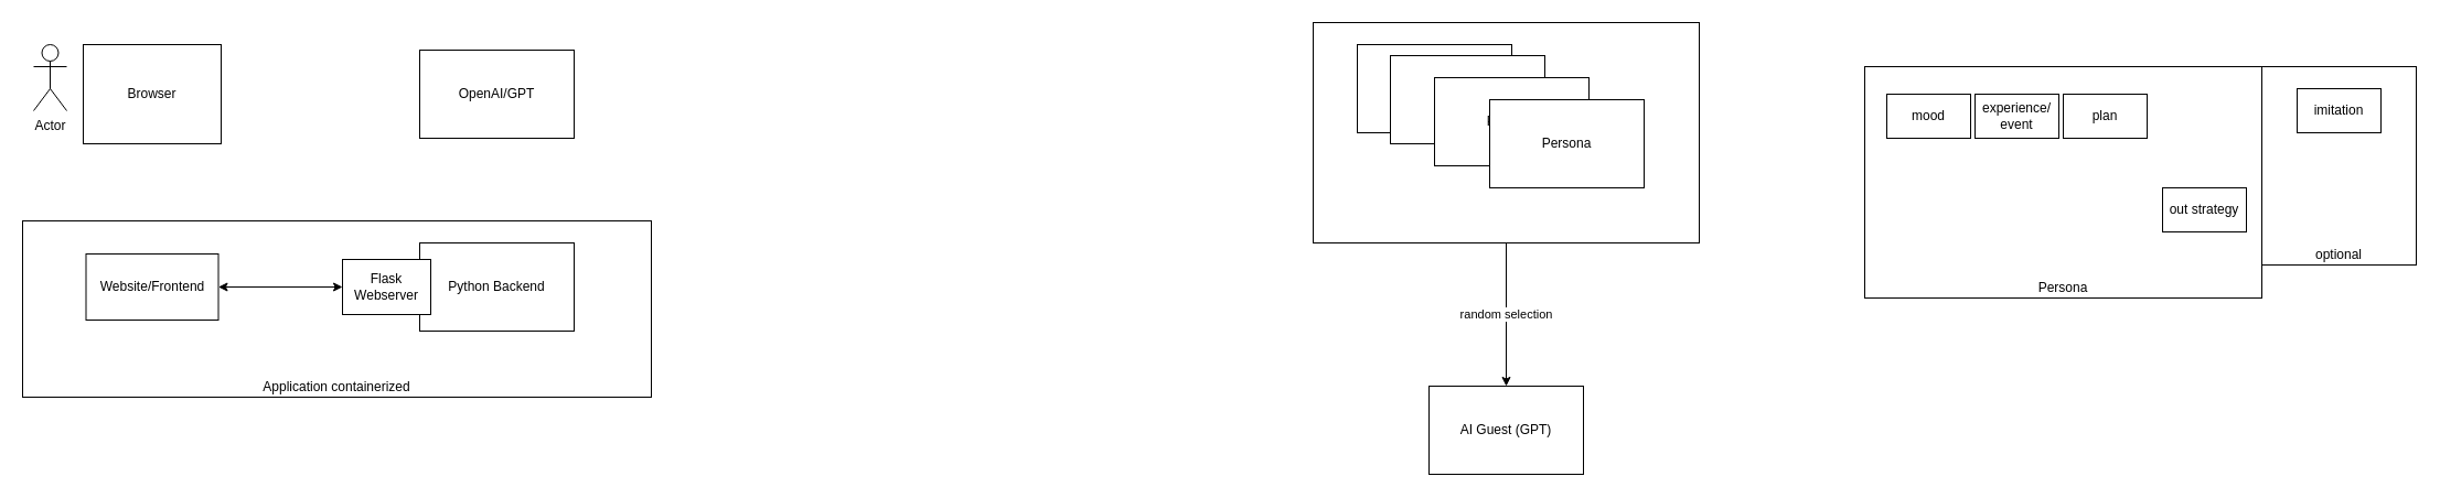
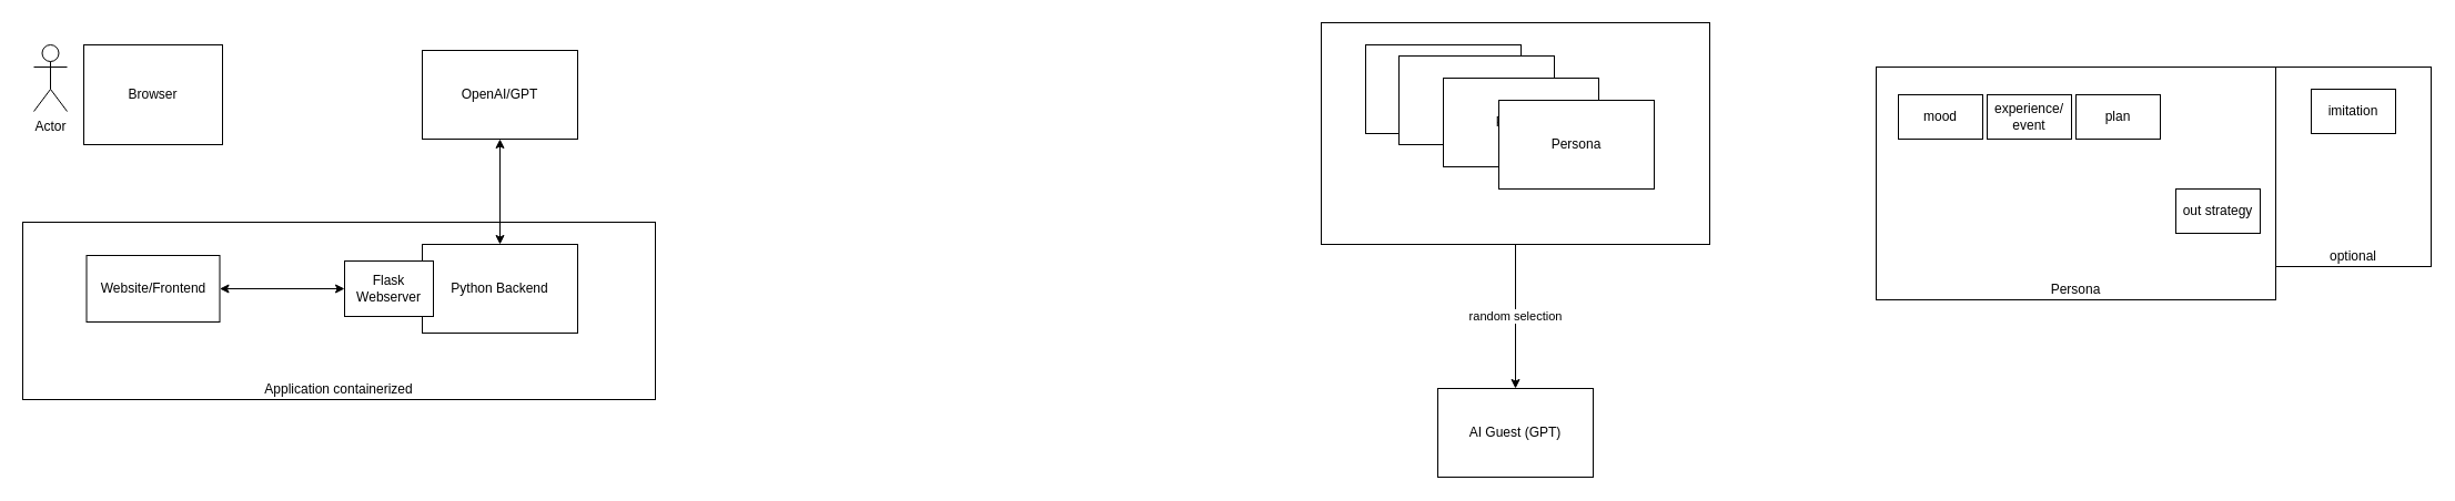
  <mxCell id="0" />
  <mxCell id="1" parent="0" />
  <mxCell id="2" value="optional" style="rounded=0;whiteSpace=wrap;html=1;verticalAlign=bottom;" parent="1" vertex="1"><mxGeometry x="2050" y="60" width="140" height="180" as="geometry" /></mxCell>
  <mxCell id="3" value="" style="rounded=0;whiteSpace=wrap;html=1;fillColor=none;" parent="1" vertex="1"><mxGeometry x="1190" y="20" width="350" height="200" as="geometry" /></mxCell>
  <mxCell id="4" value="Application containerized" style="rounded=0;whiteSpace=wrap;html=1;fillColor=none;verticalAlign=bottom;" parent="1" vertex="1"><mxGeometry x="20" y="200" width="570" height="160" as="geometry" /></mxCell>
  <mxCell id="5" value="Actor" style="shape=umlActor;verticalLabelPosition=bottom;verticalAlign=top;html=1;outlineConnect=0;" parent="1" vertex="1"><mxGeometry x="30" y="40" width="30" height="60" as="geometry" /></mxCell>
  <mxCell id="6" value="Browser" style="rounded=0;whiteSpace=wrap;html=1;" parent="1" vertex="1"><mxGeometry x="75" y="40" width="125" height="90" as="geometry" /></mxCell>
  <mxCell id="7" style="edgeStyle=orthogonalEdgeStyle;rounded=0;orthogonalLoop=1;jettySize=auto;html=1;startArrow=classic;startFill=1;" parent="1" source="8" target="12" edge="1"><mxGeometry relative="1" as="geometry" /></mxCell>
  <mxCell id="8" value="Website/Frontend" style="rounded=0;whiteSpace=wrap;html=1;" parent="1" vertex="1"><mxGeometry x="77.5" y="230" width="120" height="60" as="geometry" /></mxCell>
  <mxCell id="9" value="Python Backend" style="rounded=0;whiteSpace=wrap;html=1;" parent="1" vertex="1"><mxGeometry x="380" y="220" width="140" height="80" as="geometry" /></mxCell>
  <mxCell id="10" value="OpenAI/GPT" style="rounded=0;whiteSpace=wrap;html=1;" parent="1" vertex="1"><mxGeometry x="380" y="45" width="140" height="80" as="geometry" /></mxCell>
+ <mxCell id="11" style="edgeStyle=orthogonalEdgeStyle;rounded=0;orthogonalLoop=1;jettySize=auto;html=1;startArrow=classic;startFill=1;" parent="1" source="10" target="9" edge="1"><mxGeometry relative="1" as="geometry"><mxPoint x="208" y="270" as="sourcePoint" /><mxPoint x="370" y="270" as="targetPoint" /></mxGeometry></mxCell>
  <mxCell id="12" value="Flask Webserver" style="rounded=0;whiteSpace=wrap;html=1;" parent="1" vertex="1"><mxGeometry x="310" y="235" width="80" height="50" as="geometry" /></mxCell>
  <mxCell id="13" value="Persona" style="rounded=0;whiteSpace=wrap;html=1;" parent="1" vertex="1"><mxGeometry x="1230" y="40" width="140" height="80" as="geometry" /></mxCell>
  <mxCell id="14" value="AI Guest (GPT)" style="rounded=0;whiteSpace=wrap;html=1;" parent="1" vertex="1"><mxGeometry x="1295" y="350" width="140" height="80" as="geometry" /></mxCell>
  <mxCell id="15" value="Persona" style="rounded=0;whiteSpace=wrap;html=1;" parent="1" vertex="1"><mxGeometry x="1260" y="50" width="140" height="80" as="geometry" /></mxCell>
  <mxCell id="16" value="Persona" style="rounded=0;whiteSpace=wrap;html=1;" parent="1" vertex="1"><mxGeometry x="1300" y="70" width="140" height="80" as="geometry" /></mxCell>
  <mxCell id="17" value="Persona" style="rounded=0;whiteSpace=wrap;html=1;" parent="1" vertex="1"><mxGeometry x="1350" y="90" width="140" height="80" as="geometry" /></mxCell>
  <mxCell id="18" value="random selection" style="edgeStyle=orthogonalEdgeStyle;rounded=0;orthogonalLoop=1;jettySize=auto;html=1;" parent="1" source="3" target="14" edge="1"><mxGeometry relative="1" as="geometry" /></mxCell>
  <mxCell id="19" value="Persona" style="rounded=0;whiteSpace=wrap;html=1;verticalAlign=bottom;" parent="1" vertex="1"><mxGeometry x="1690" y="60" width="360" height="210" as="geometry" /></mxCell>
  <mxCell id="20" value="mood" style="rounded=0;whiteSpace=wrap;html=1;" parent="1" vertex="1"><mxGeometry x="1710" y="85" width="76" height="40" as="geometry" /></mxCell>
  <mxCell id="21" value="experience/&lt;br&gt;event" style="rounded=0;whiteSpace=wrap;html=1;" parent="1" vertex="1"><mxGeometry x="1790" y="85" width="76" height="40" as="geometry" /></mxCell>
  <mxCell id="22" value="imitation" style="rounded=0;whiteSpace=wrap;html=1;" parent="1" vertex="1"><mxGeometry x="2082" y="80" width="76" height="40" as="geometry" /></mxCell>
  <mxCell id="23" value="plan" style="rounded=0;whiteSpace=wrap;html=1;" parent="1" vertex="1"><mxGeometry x="1870" y="85" width="76" height="40" as="geometry" /></mxCell>
  <mxCell id="24" value="out strategy" style="rounded=0;whiteSpace=wrap;html=1;" parent="1" vertex="1"><mxGeometry x="1960" y="170" width="76" height="40" as="geometry" /></mxCell>
